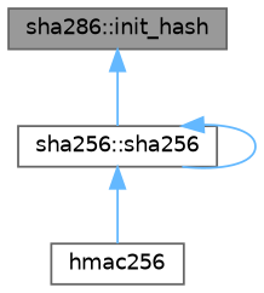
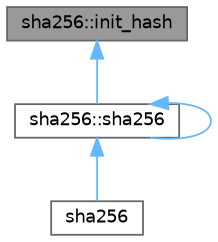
  digraph {
    rankdir=TB
    node [color=grey40 fillcolor=white fontname=Helvetica fontsize=10 shape=box style=filled]
    edge [color=steelblue1 dir=back fontname=Helvetica fontsize=10 labelfontname=Helvetica labelfontsize=10 style=solid]
-   n1 [color=gray40 fillcolor=grey60 fontcolor=black height=0.2 label="sha286::init_hash" width=0.4]
+   n1 [color=gray40 fillcolor=grey60 fontcolor=black height=0.2 label="sha256::init_hash" width=0.4]
    n2 [height=0.2 label="sha256::sha256" width=0.4]
-   n3 [height=0.2 label=hmac256 width=0.4]
+   n3 [height=0.2 label=sha256 width=0.4]
    n1 -> n2
    n2 -> n2
    n2 -> n3
  }
